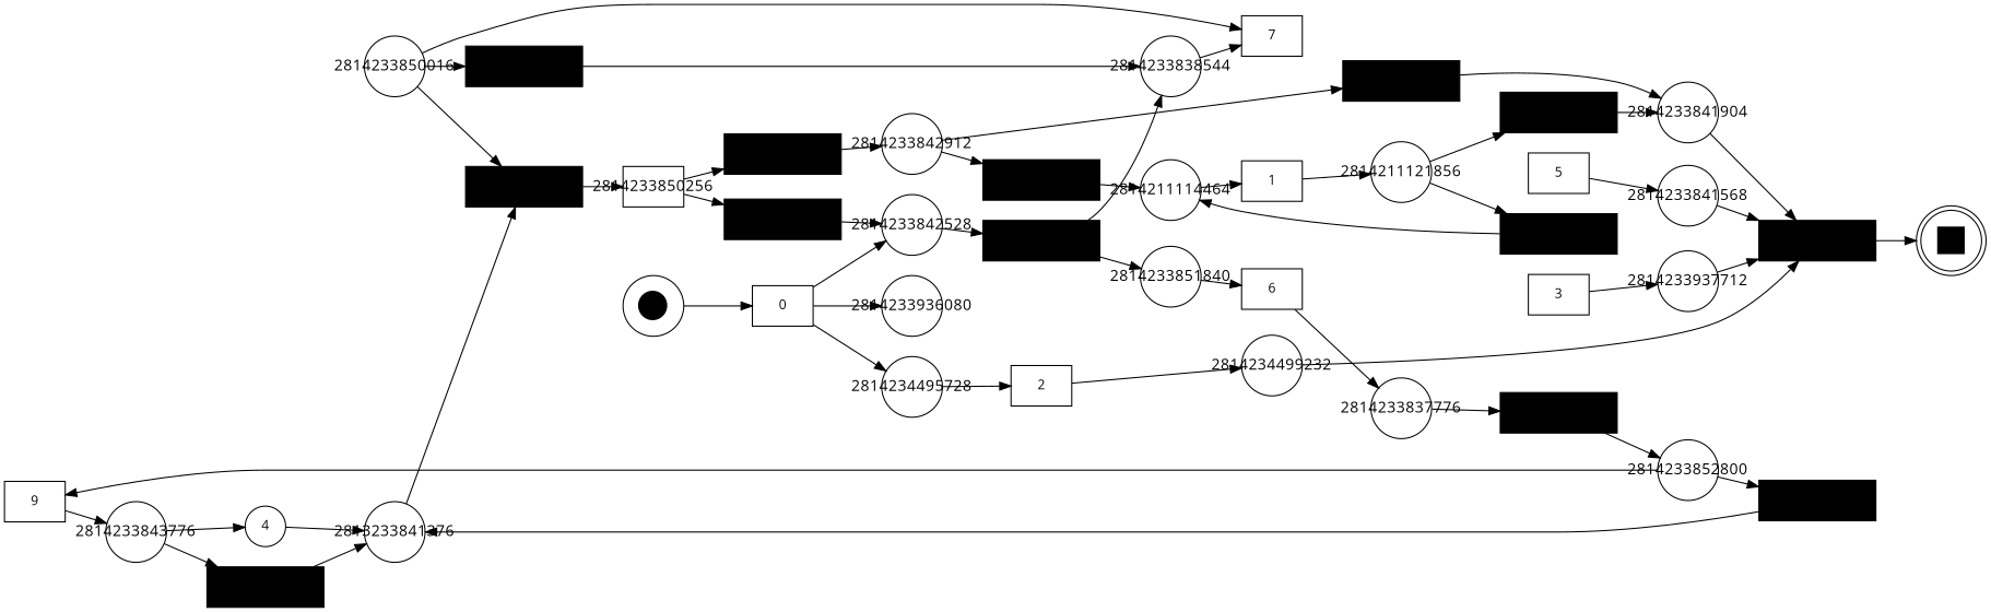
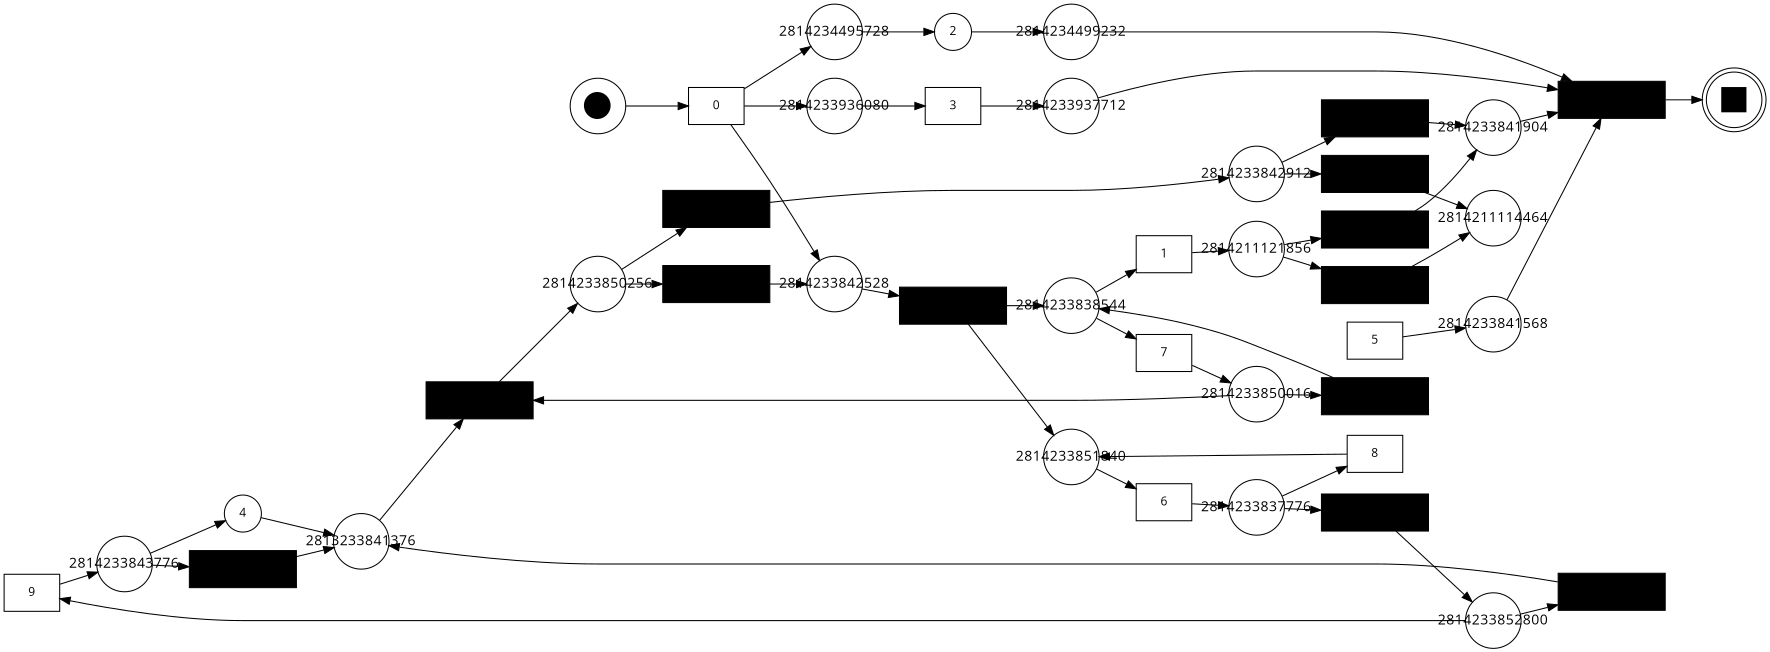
  digraph {
    bgcolor=white
    fontname="Open Sans"
    rankdir=LR
    node [border=1 fillcolor=white fontcolor=black fontname="Open Sans" fontsize=12 shape=box style=filled]
    edge [arrowhead=normal fontname="Open Sans" fontsize=12]
    n1 [label=9]
    2814233843776 [fixedsize=true shape=circle width=0.75 border="" fontcolor="" fontsize=""]
    2814233840272 [fillcolor=black]
    n4 [label=4 shape=circle]
    2814233838976 [fillcolor=black]
    2814233841904 [fixedsize=true shape=circle width=0.75 border="" fontcolor="" fontsize=""]
    2814234493280 [fillcolor=black]
-   n8 [label=2]
+   n8 [label=2 shape=circle]
    2814234499232 [fixedsize=true shape=circle width=0.75 border="" fontcolor="" fontsize=""]
    n10 [fixedsize=true label=2813233841376 shape=circle width=0.75 border="" fontcolor="" fontsize=""]
    2814233842768 [fillcolor=black]
    2814233839504 [fillcolor=black]
    2814233842912 [fixedsize=true shape=circle width=0.75 border="" fontcolor="" fontsize=""]
    2814211115616 [fillcolor=black]
    2814233838880 [fillcolor=black]
    2814233838544 [fixedsize=true shape=circle width=0.75 border="" fontcolor="" fontsize=""]
    2814233851840 [fixedsize=true shape=circle width=0.75 border="" fontcolor="" fontsize=""]
    n18 [label=7]
    n19 [label=6]
+   n20 [label=8]
    n21 [label=3]
    2814233937712 [fixedsize=true shape=circle width=0.75 border="" fontcolor="" fontsize=""]
    2814233839408 [fillcolor=black]
    2814233845696 [fillcolor=black]
-   2814233850256 [fixedsize=true width=0.75 border="" fontcolor="" fontsize=""]
+   2814233850256 [fixedsize=true shape=circle width=0.75 border="" fontcolor="" fontsize=""]
    2814233840464 [fillcolor=black]
    2814233850016 [fixedsize=true shape=circle width=0.75 border="" fontcolor="" fontsize=""]
    2814233853136 [fillcolor=black]
    2814233852800 [fixedsize=true shape=circle width=0.75 border="" fontcolor="" fontsize=""]
    2814233842528 [fixedsize=true shape=circle width=0.75 border="" fontcolor="" fontsize=""]
    n31 [label=1]
    2814211121856 [fixedsize=true shape=circle width=0.75 border="" fontcolor="" fontsize=""]
    2814211120080 [fillcolor=black]
    2814211119216 [fillcolor=black]
    2814211114464 [fixedsize=true shape=circle width=0.75 border="" fontcolor="" fontsize=""]
    n36 [fixedsize=true fontsize=32 label=<&#9632;> shape=doublecircle width=0.75 border="" fontcolor=""]
    n37 [label=0]
    2814234495728 [fixedsize=true shape=circle width=0.75 border="" fontcolor="" fontsize=""]
    2814233936080 [fixedsize=true shape=circle width=0.75 border="" fontcolor="" fontsize=""]
    n40 [label=5]
    2814233841568 [fixedsize=true shape=circle width=0.75 border="" fontcolor="" fontsize=""]
    2814233837776 [fixedsize=true shape=circle width=0.75 border="" fontcolor="" fontsize=""]
    n43 [fixedsize=true fontsize=34 label=<&#9679;> shape=circle width=0.75 border="" fontcolor=""]
    n1 -> 2814233843776
    2814233843776 -> 2814233840272
    2814233843776 -> n4
    2814233840272 -> n10
    n4 -> n10
    2814233838976 -> 2814233841904
    2814233841904 -> 2814234493280
    2814234493280 -> n36
    n8 -> 2814234499232
    2814234499232 -> 2814234493280
    n10 -> 2814233842768
    2814233842768 -> 2814233850256
    2814233839504 -> 2814233842912
    2814233842912 -> 2814233838976
    2814233842912 -> 2814211115616
    2814211115616 -> 2814211114464
    2814233838880 -> 2814233838544
    2814233838880 -> 2814233851840
    2814233838544 -> n18
    2814233851840 -> n19
-   2814233850016 -> n18
+   n18 -> 2814233850016
    n19 -> 2814233837776
+   n20 -> 2814233851840
    n21 -> 2814233937712
    2814233937712 -> 2814234493280
    2814233839408 -> n10
    2814233845696 -> 2814233838544
    2814233850256 -> 2814233839504
    2814233850256 -> 2814233840464
    2814233840464 -> 2814233842528
    2814233850016 -> 2814233842768
    2814233850016 -> 2814233845696
    2814233853136 -> 2814233852800
    2814233852800 -> n1
    2814233852800 -> 2814233839408
    2814233842528 -> 2814233838880
    n31 -> 2814211121856
    2814211121856 -> 2814211120080
    2814211121856 -> 2814211119216
    2814211120080 -> 2814211114464
    2814211119216 -> 2814233841904
-   2814211114464 -> n31
+   2814233838544 -> n31
    n37 -> 2814233842528
    n37 -> 2814234495728
    n37 -> 2814233936080
    2814234495728 -> n8
+   2814233936080 -> n21
    n40 -> 2814233841568
    2814233841568 -> 2814234493280
+   2814233837776 -> n20
    2814233837776 -> 2814233853136
    n43 -> n37
  }
